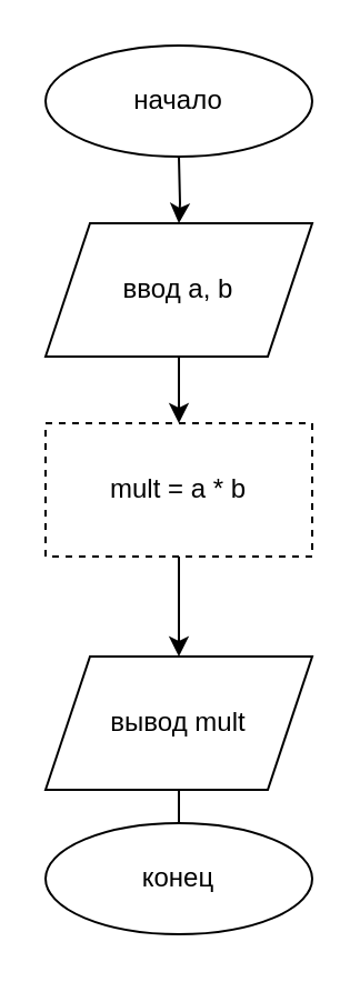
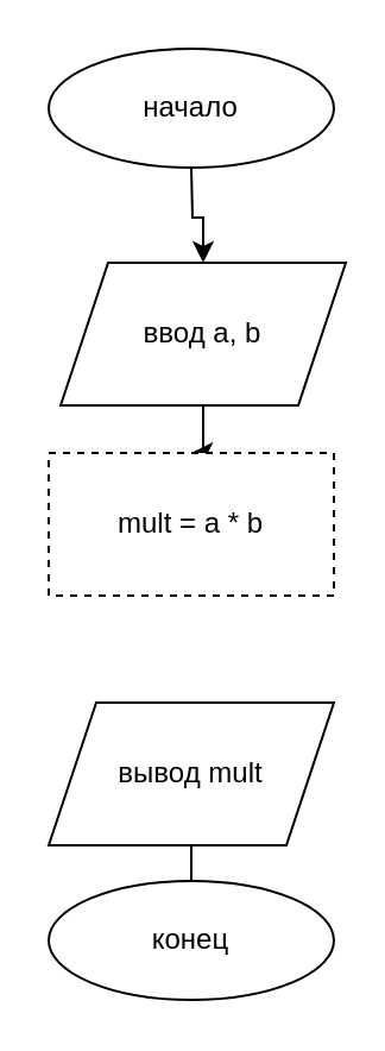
  <mxCell id="0" />
  <mxCell id="1" parent="0" />
  <mxCell id="2" value="" style="edgeStyle=orthogonalEdgeStyle;rounded=0;orthogonalLoop=1;jettySize=auto;html=1;" parent="1" target="4" edge="1"><mxGeometry relative="1" as="geometry"><mxPoint x="80" y="70" as="sourcePoint" /></mxGeometry></mxCell>
  <mxCell id="3" value="" style="edgeStyle=orthogonalEdgeStyle;rounded=0;orthogonalLoop=1;jettySize=auto;html=1;" parent="1" source="4" target="6" edge="1"><mxGeometry relative="1" as="geometry" /></mxCell>
- <mxCell id="4" value="ввод а, b" style="shape=parallelogram;perimeter=parallelogramPerimeter;whiteSpace=wrap;html=1;fixedSize=1;" parent="1" vertex="1"><mxGeometry x="20" y="100" width="120" height="60" as="geometry" /></mxCell>
- <mxCell id="5" value="" style="edgeStyle=orthogonalEdgeStyle;rounded=0;orthogonalLoop=1;jettySize=auto;html=1;" parent="1" source="6" target="8" edge="1"><mxGeometry relative="1" as="geometry" /></mxCell>
+ <mxCell id="4" value="ввод а, b" style="shape=parallelogram;perimeter=parallelogramPerimeter;whiteSpace=wrap;html=1;fixedSize=1;" parent="1" vertex="1"><mxGeometry x="25" y="110" width="120" height="60" as="geometry" /></mxCell>
  <mxCell id="6" value="mult = a * b" style="rounded=0;whiteSpace=wrap;html=1;dashed=1;" parent="1" vertex="1"><mxGeometry x="20" y="190" width="120" height="60" as="geometry" /></mxCell>
  <mxCell id="7" value="" style="edgeStyle=orthogonalEdgeStyle;rounded=0;orthogonalLoop=1;jettySize=auto;html=1;" parent="1" source="8" edge="1"><mxGeometry relative="1" as="geometry"><mxPoint x="80" y="370" as="targetPoint" /></mxGeometry></mxCell>
  <mxCell id="8" value="вывод mult" style="shape=parallelogram;perimeter=parallelogramPerimeter;whiteSpace=wrap;html=1;fixedSize=1;" parent="1" vertex="1"><mxGeometry x="20" y="295" width="120" height="60" as="geometry" /></mxCell>
  <mxCell id="9" value="начало" style="ellipse;whiteSpace=wrap;html=1;" parent="1" vertex="1"><mxGeometry x="20" y="20" width="120" height="50" as="geometry" /></mxCell>
  <mxCell id="10" value="конец" style="ellipse;whiteSpace=wrap;html=1;" parent="1" vertex="1"><mxGeometry x="20" y="370" width="120" height="50" as="geometry" /></mxCell>
